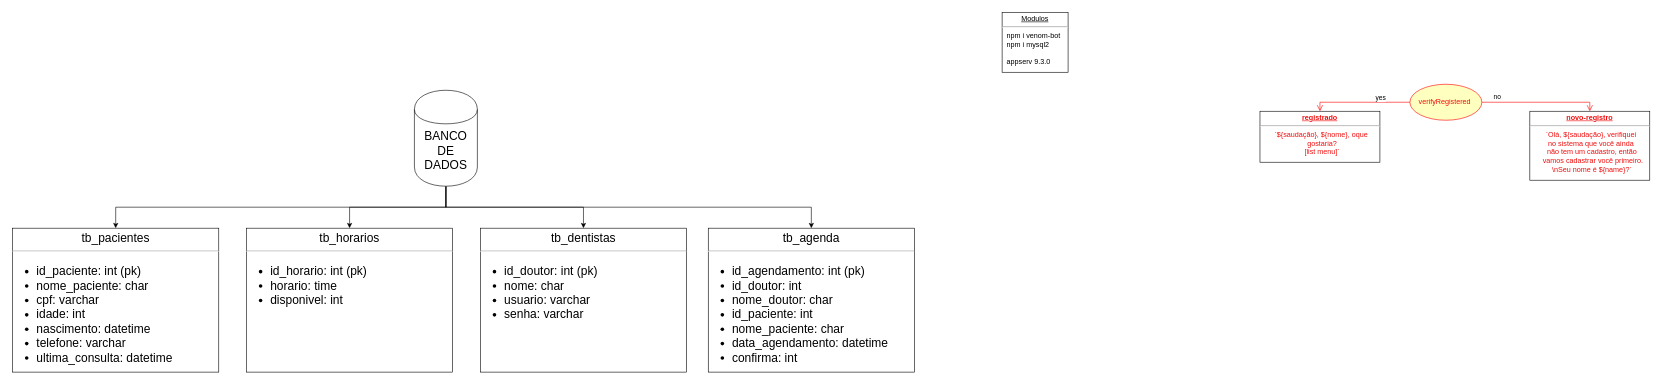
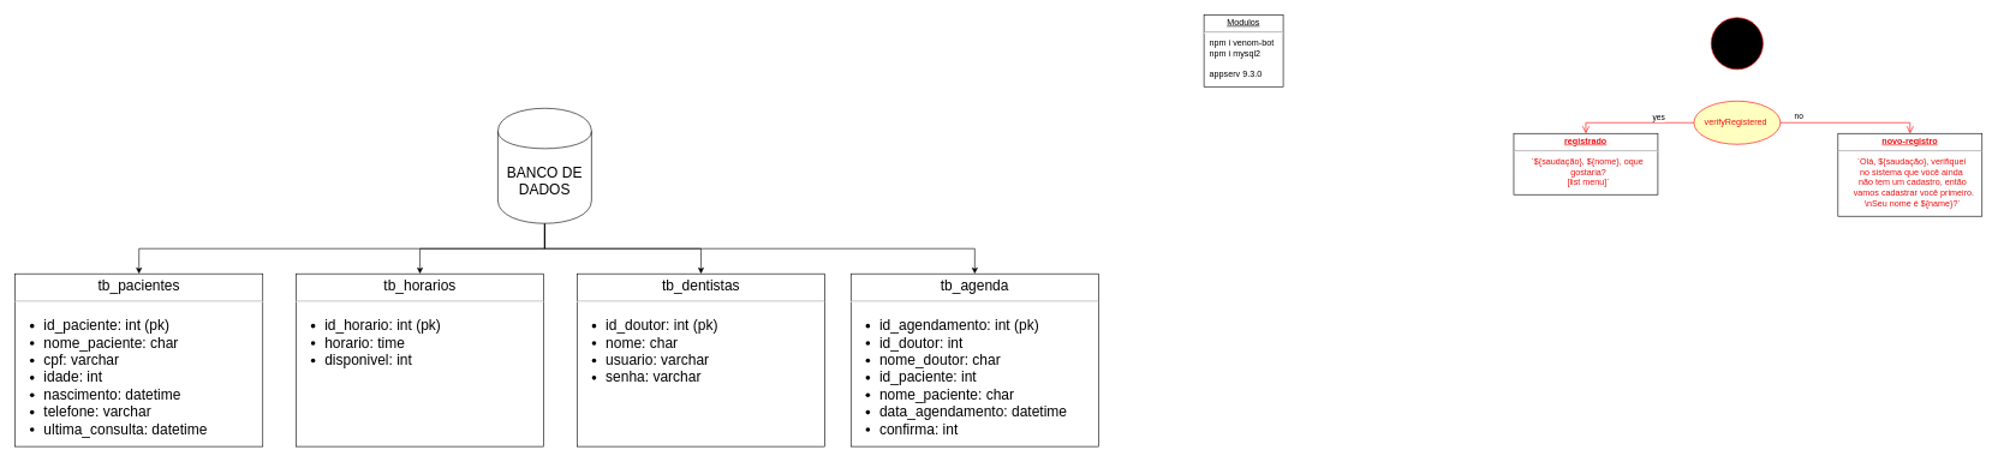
  <mxCell id="0" />
  <mxCell id="1" parent="0" />
  <mxCell id="2" style="edgeStyle=orthogonalEdgeStyle;rounded=0;orthogonalLoop=1;jettySize=auto;html=1;exitX=0.5;exitY=1;exitDx=0;exitDy=0;entryX=0.5;entryY=0;entryDx=0;entryDy=0;" edge="1" parent="1" source="6" target="7"><mxGeometry relative="1" as="geometry" /></mxCell>
  <mxCell id="3" style="edgeStyle=orthogonalEdgeStyle;rounded=0;orthogonalLoop=1;jettySize=auto;html=1;exitX=0.5;exitY=1;exitDx=0;exitDy=0;entryX=0.5;entryY=0;entryDx=0;entryDy=0;" edge="1" parent="1" source="6" target="8"><mxGeometry relative="1" as="geometry" /></mxCell>
  <mxCell id="4" style="edgeStyle=orthogonalEdgeStyle;rounded=0;orthogonalLoop=1;jettySize=auto;html=1;exitX=0.5;exitY=1;exitDx=0;exitDy=0;entryX=0.5;entryY=0;entryDx=0;entryDy=0;" edge="1" parent="1" source="6" target="9"><mxGeometry relative="1" as="geometry" /></mxCell>
  <mxCell id="5" style="edgeStyle=orthogonalEdgeStyle;rounded=0;orthogonalLoop=1;jettySize=auto;html=1;exitX=0.5;exitY=1;exitDx=0;exitDy=0;entryX=0.5;entryY=0;entryDx=0;entryDy=0;" edge="1" parent="1" source="6" target="10"><mxGeometry relative="1" as="geometry" /></mxCell>
- <mxCell id="6" value="&lt;span style=&quot;font-size: 20px&quot;&gt;BANCO DE DADOS&lt;/span&gt;" style="shape=cylinder;whiteSpace=wrap;html=1;boundedLbl=1;backgroundOutline=1;" parent="1" vertex="1"><mxGeometry x="690" y="150" width="105" height="160" as="geometry" /></mxCell>
+ <mxCell id="6" value="&lt;span style=&quot;font-size: 20px&quot;&gt;BANCO DE DADOS&lt;/span&gt;" style="shape=cylinder;whiteSpace=wrap;html=1;boundedLbl=1;backgroundOutline=1;" parent="1" vertex="1"><mxGeometry x="690" y="150" width="130" height="160" as="geometry" /></mxCell>
  <mxCell id="7" value="&lt;p style=&quot;text-align: center ; margin: 4px 0px 0px&quot;&gt;tb_pacientes&lt;/p&gt;&lt;hr&gt;&lt;p style=&quot;margin: 0px&quot;&gt;&lt;/p&gt;&lt;ul&gt;&lt;li&gt;id_paciente: int (pk)&lt;/li&gt;&lt;li&gt;nome_paciente: char&amp;nbsp;&lt;/li&gt;&lt;li&gt;cpf: varchar&lt;/li&gt;&lt;li&gt;idade: int&lt;/li&gt;&lt;li&gt;nascimento: datetime&lt;/li&gt;&lt;li&gt;telefone: varchar&lt;/li&gt;&lt;li&gt;ultima_consulta: datetime&lt;/li&gt;&lt;/ul&gt;&lt;p&gt;&lt;/p&gt;&lt;p style=&quot;margin: 0px&quot;&gt;&lt;br&gt;&lt;/p&gt;" style="shape=rect;html=1;overflow=fill;whiteSpace=wrap;fontSize=20;align=left;" parent="1" vertex="1"><mxGeometry x="20" y="380" width="343.75" height="240" as="geometry" /></mxCell>
  <mxCell id="8" value="&lt;p style=&quot;text-align: center ; margin: 4px 0px 0px&quot;&gt;tb_horarios&lt;/p&gt;&lt;hr&gt;&lt;p style=&quot;margin: 0px&quot;&gt;&lt;/p&gt;&lt;ul&gt;&lt;li&gt;id_horario: int (pk)&lt;/li&gt;&lt;li&gt;horario: time&lt;/li&gt;&lt;li&gt;disponivel: int&lt;/li&gt;&lt;/ul&gt;&lt;p&gt;&lt;/p&gt;&lt;p style=&quot;margin: 0px&quot;&gt;&lt;br&gt;&lt;/p&gt;" style="shape=rect;html=1;overflow=fill;whiteSpace=wrap;fontSize=20;align=left;" parent="1" vertex="1"><mxGeometry x="410" y="380" width="343.75" height="240" as="geometry" /></mxCell>
  <mxCell id="9" value="&lt;p style=&quot;text-align: center ; margin: 4px 0px 0px&quot;&gt;tb_dentistas&lt;/p&gt;&lt;hr&gt;&lt;p style=&quot;margin: 0px&quot;&gt;&lt;/p&gt;&lt;ul&gt;&lt;li&gt;id_doutor: int (pk)&lt;/li&gt;&lt;li&gt;nome: char&lt;/li&gt;&lt;li&gt;usuario: varchar&lt;/li&gt;&lt;li&gt;senha: varchar&lt;/li&gt;&lt;/ul&gt;" style="shape=rect;html=1;overflow=fill;whiteSpace=wrap;fontSize=20;align=left;" parent="1" vertex="1"><mxGeometry x="800" y="380" width="343.75" height="240" as="geometry" /></mxCell>
  <mxCell id="10" value="&lt;p style=&quot;text-align: center ; margin: 4px 0px 0px&quot;&gt;tb_agenda&lt;/p&gt;&lt;hr&gt;&lt;p style=&quot;margin: 0px&quot;&gt;&lt;/p&gt;&lt;ul&gt;&lt;li&gt;id_agendamento: int (pk)&lt;/li&gt;&lt;li&gt;id_doutor: int&lt;/li&gt;&lt;li&gt;nome_doutor: char&lt;/li&gt;&lt;li&gt;id_paciente: int&lt;/li&gt;&lt;li&gt;nome_paciente: char&lt;/li&gt;&lt;li&gt;data_agendamento: datetime&lt;/li&gt;&lt;li&gt;confirma: int&lt;/li&gt;&lt;/ul&gt;" style="shape=rect;html=1;overflow=fill;whiteSpace=wrap;fontSize=20;align=left;" vertex="1" parent="1"><mxGeometry x="1180" y="380" width="343.75" height="240" as="geometry" /></mxCell>
+ <mxCell id="11" value="onMessage" style="ellipse;html=1;shape=startState;fillColor=#000000;strokeColor=#ff0000;" vertex="1" parent="1"><mxGeometry x="2370" y="20" width="80" height="80" as="geometry" /></mxCell>
  <mxCell id="12" value="&lt;p style=&quot;margin: 0px ; margin-top: 4px ; text-align: center ; text-decoration: underline&quot;&gt;Modulos&lt;/p&gt;&lt;hr&gt;&lt;p style=&quot;margin: 0px ; margin-left: 8px&quot;&gt;npm i venom-bot&lt;/p&gt;&lt;p style=&quot;margin: 0px ; margin-left: 8px&quot;&gt;npm i mysql2&lt;/p&gt;&lt;p style=&quot;margin: 0px ; margin-left: 8px&quot;&gt;&lt;br&gt;&lt;/p&gt;&lt;p style=&quot;margin: 0px ; margin-left: 8px&quot;&gt;appserv 9.3.0&lt;/p&gt;&lt;p style=&quot;margin: 0px ; margin-left: 8px&quot;&gt;&lt;br&gt;&lt;/p&gt;" style="verticalAlign=top;align=left;overflow=fill;fontSize=12;fontFamily=Helvetica;html=1;" vertex="1" parent="1"><mxGeometry x="1670" y="20" width="110" height="100" as="geometry" /></mxCell>
  <mxCell id="13" value="&lt;font color=&quot;#f00c0c&quot;&gt;verifyRegistered&amp;nbsp;&lt;/font&gt;" style="ellipse;whiteSpace=wrap;html=1;fillColor=#ffffc0;strokeColor=#ff0000;" vertex="1" parent="1"><mxGeometry x="2350" y="140" width="120" height="60" as="geometry" /></mxCell>
  <mxCell id="14" value="no" style="edgeStyle=orthogonalEdgeStyle;html=1;align=left;verticalAlign=bottom;endArrow=open;endSize=8;strokeColor=#ff0000;rounded=0;entryX=0.5;entryY=0;entryDx=0;entryDy=0;" edge="1" source="13" parent="1" target="16"><mxGeometry x="-0.818" relative="1" as="geometry"><mxPoint x="2590" y="170" as="targetPoint" /><mxPoint as="offset" /></mxGeometry></mxCell>
  <mxCell id="15" value="yes" style="edgeStyle=orthogonalEdgeStyle;html=1;align=left;verticalAlign=top;endArrow=open;endSize=8;strokeColor=#ff0000;rounded=0;entryX=0.5;entryY=0;entryDx=0;entryDy=0;" edge="1" source="13" parent="1" target="17"><mxGeometry x="-0.286" y="-20" relative="1" as="geometry"><mxPoint x="2250" y="170" as="targetPoint" /><mxPoint as="offset" /></mxGeometry></mxCell>
  <mxCell id="16" value="&lt;p style=&quot;margin: 0px ; margin-top: 4px ; text-align: center ; text-decoration: underline&quot;&gt;&lt;b&gt;novo-registro&lt;/b&gt;&lt;/p&gt;&lt;hr&gt;&lt;p style=&quot;text-align: center ; margin: 0px 0px 0px 8px&quot;&gt;`Olá, ${saudação}, verifiquei&amp;nbsp;&lt;/p&gt;&lt;p style=&quot;text-align: center ; margin: 0px 0px 0px 8px&quot;&gt;no sistema que você ainda&amp;nbsp;&lt;/p&gt;&lt;p style=&quot;text-align: center ; margin: 0px 0px 0px 8px&quot;&gt;não tem um cadastro, então&lt;/p&gt;&lt;p style=&quot;text-align: center ; margin: 0px 0px 0px 8px&quot;&gt;&amp;nbsp;vamos cadastrar você primeiro.&lt;/p&gt;&lt;p style=&quot;text-align: center ; margin: 0px 0px 0px 8px&quot;&gt;\nSeu nome é ${name}?`&lt;/p&gt;" style="verticalAlign=top;align=left;overflow=fill;fontSize=12;fontFamily=Helvetica;html=1;fontColor=#F00C0C;" vertex="1" parent="1"><mxGeometry x="2550" y="185" width="200" height="115" as="geometry" /></mxCell>
  <mxCell id="17" value="&lt;p style=&quot;margin: 0px ; margin-top: 4px ; text-align: center ; text-decoration: underline&quot;&gt;&lt;b&gt;registrado&lt;/b&gt;&lt;/p&gt;&lt;hr&gt;&lt;p style=&quot;text-align: center ; margin: 0px 0px 0px 8px&quot;&gt;`${saudação}, ${nome}, oque&amp;nbsp;&lt;/p&gt;&lt;p style=&quot;text-align: center ; margin: 0px 0px 0px 8px&quot;&gt;gostaria?&lt;/p&gt;&lt;p style=&quot;text-align: center ; margin: 0px 0px 0px 8px&quot;&gt;&lt;span&gt;[list menu]`&lt;/span&gt;&lt;/p&gt;" style="verticalAlign=top;align=left;overflow=fill;fontSize=12;fontFamily=Helvetica;html=1;fontColor=#F00C0C;" vertex="1" parent="1"><mxGeometry x="2100" y="185" width="200" height="85" as="geometry" /></mxCell>
